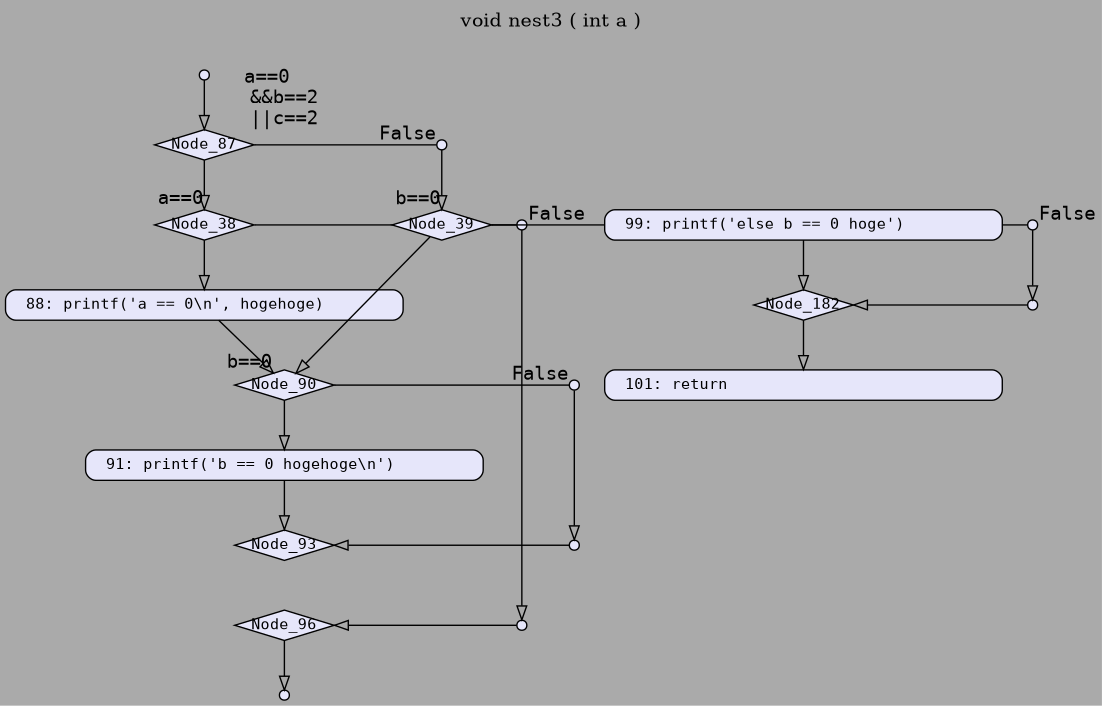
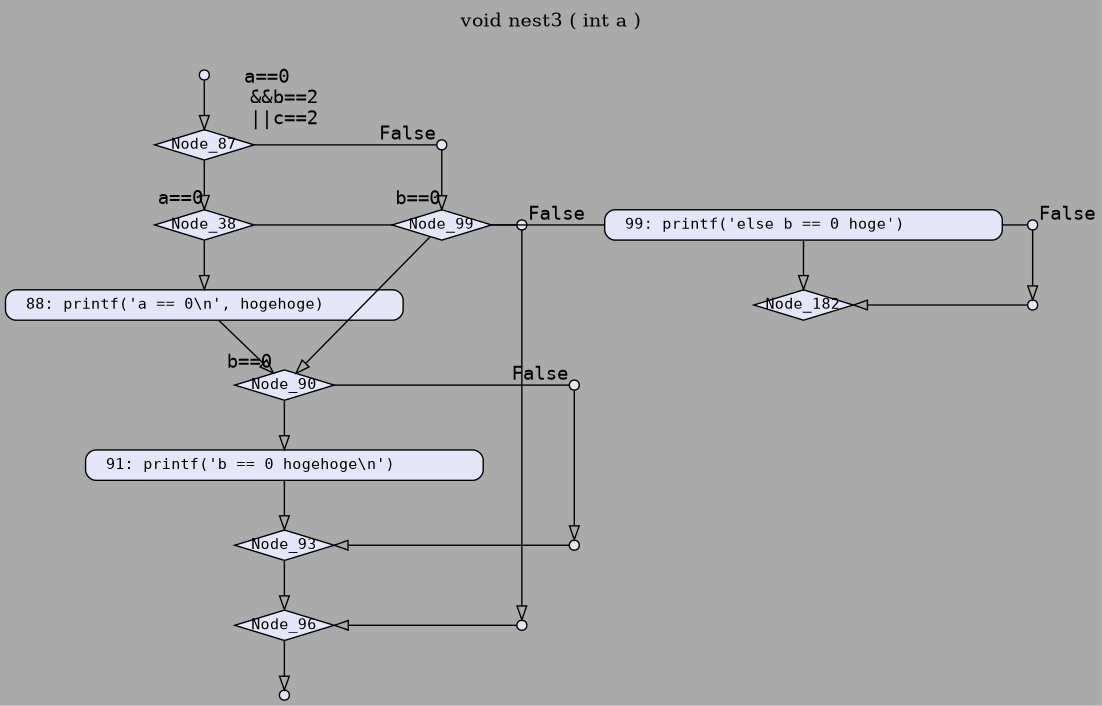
  digraph {
    bgcolor="#aaaaaa"
    label="void nest3 ( int a )"
    labelloc=t
    splines=false
    node [color="#000000" fillcolor="#e6e6fa" fixedsize=true fontcolor="#000000" fontname=NSimSun fontsize=11 shape=point style="filled, rounded"]
    edge [fillcolor="#aaaaaa" fontcolor="#000000" fontname=NSimSun fontsize=14 weight=100]
    Node_90 [height=0.3 shape=diamond style=filled width=1]
    Node_92 [height=0.1 width=0.1]
    Node_93 [height=0.3 shape=diamond style=filled width=1.0]
    Node_94 [height=0.1 width=0.1]
    n5 [height=0.3 label=Node_38 shape=diamond style=filled width=1]
    Node_95 [height=0.1 width=0.1]
    Node_96 [height=0.3 shape=diamond style=filled width=1.0]
    Node_97 [height=0.1 width=0.1]
    Node_87 [height=0.3 shape=diamond style=filled width=1]
    Node_98 [height=0.1 width=0.1]
-   Node_99 [height=0.3 shape=diamond style=filled width=1 label=Node_39]
+   Node_99 [height=0.3 shape=diamond style=filled width=1]
    Node_101 [height=0.1 width=0.1]
    n13 [height=0.3 label=Node_182 shape=diamond style=filled width=1.0]
    Node_103 [height=0.1 width=0.1]
    n15 [height=0.3 label=" 91: printf('b == 0 hogehoge\\n')\l" shape=box width=4]
    n16 [height=0.3 label=" 88: printf('a == 0\\n', hogehoge)\l" shape=box width=4]
    Node_105 [height=0.1 width=0.1]
-   n18 [height=0.3 label=" 101: return\l" shape=box width=4]
    Node_86 [height=0.1 width=0.1]
    n20 [height=0.3 label=" 99: printf('else b == 0 hoge')\l" shape=box width=4]
    subgraph sub_1 {
      rank=same
      Node_90
      Node_92
    }
    subgraph sub_2 {
      rank=same
      Node_93
      Node_94
    }
    subgraph sub_3 {
      rank=same
      n5
      Node_95
    }
    subgraph sub_4 {
      rank=same
      Node_96
      Node_97
    }
    subgraph sub_5 {
      rank=same
      Node_87
      Node_98
    }
    subgraph sub_6 {
      rank=same
      Node_99
      Node_101
    }
    subgraph sub_7 {
      rank=same
      n13
      Node_103
    }
    Node_90 -> Node_92 [dir=none headlabel=" False\l" labelangle=90 labeldistance=1 labelfloat=true weight=""]
    Node_90 -> n15
    Node_92 -> Node_94
    Node_93 -> Node_94 [dir=back weight=""]
+   Node_93 -> Node_96
    n5 -> Node_95 [dir=none headlabel=" False\l" labelangle=90 labeldistance=1 labelfloat=true weight=""]
    n5 -> n16
    Node_95 -> Node_97
    Node_96 -> Node_97 [dir=back weight=""]
    Node_96 -> Node_105
    Node_87 -> n5 [headlabel=" a==0\l" labelangle=-45 labeldistance=3.0 labelfloat=true]
    Node_87 -> Node_98 [dir=none headlabel=" False\l" labelangle=90 labeldistance=1 labelfloat=true weight=""]
    Node_98 -> Node_99 [headlabel=" b==0\l" labelangle=-45 labeldistance=3.0 labelfloat=true]
    Node_99 -> Node_90
    Node_99 -> Node_101 [dir=none headlabel=" False\l" labelangle=90 labeldistance=1 labelfloat=true weight=""]
    Node_101 -> Node_103
    n13 -> Node_103 [dir=back weight=""]
-   n13 -> n18
    n15 -> Node_93
    n16 -> Node_90 [headlabel=" b==0\l" labelangle=-45 labeldistance=3.0 labelfloat=true]
    Node_86 -> Node_87 [headlabel=" a==0\n    &&b==2\n    ||c==2\l" labelangle=-45 labeldistance=3.0 labelfloat=true]
    n20 -> n13
  }
